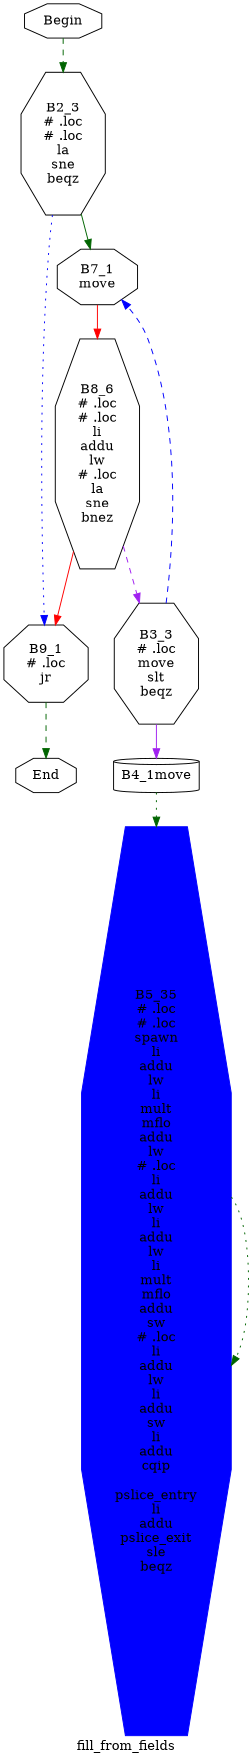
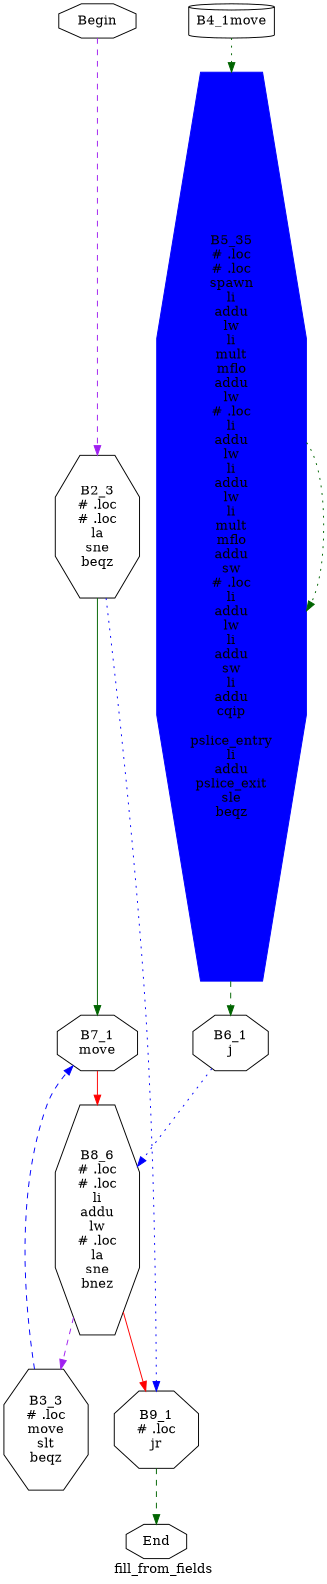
  digraph {
    color=purple
    label=fill_from_fields
    style=dashed
    node [shape=octagon]
    edge [color=darkgreen style=dashed]
    n1 [label=Begin]
    n2 [label="B2_3\n# .loc\n# .loc\nla\nsne\nbeqz\n"]
    n3 [label="B9_1\n# .loc\njr\n"]
    n4 [label="B7_1\nmove\n"]
    n5 [label="B3_3\n# .loc\nmove\nslt\nbeqz\n"]
    n6 [label="B4_1move\n" shape=cylinder]
    n7 [label=End]
    n8 [color=blue label="B5_35\n# .loc\n# .loc\nspawn\nli\naddu\nlw\nli\nmult\nmflo\naddu\nlw\n# .loc\nli\naddu\nlw\nli\naddu\nlw\nli\nmult\nmflo\naddu\nsw\n# .loc\nli\naddu\nlw\nli\naddu\nsw\nli\naddu\ncqip\n\npslice_entry\nli\naddu\npslice_exit\nsle\nbeqz\n" style=filled]
    n9 [label="B8_6\n# .loc\n# .loc\nli\naddu\nlw\n# .loc\nla\nsne\nbnez\n"]
-   n1 -> n2
+   n10 [label="B6_1\nj\n"]
+   n1 -> n2 [color=purple]
    n2 -> n3 [color=blue style=dotted]
    n2 -> n4 [style=solid]
    n3 -> n7
    n4 -> n9 [color=red style=solid]
    n5 -> n4 [color=blue]
-   n5 -> n6 [color=purple style=solid]
    n6 -> n8 [style=dotted]
    n8 -> n8 [style=dotted]
+   n8 -> n10
    n9 -> n3 [color=red style=solid]
    n9 -> n5 [color=purple]
+   n10 -> n9 [color=blue style=dotted]
  }
